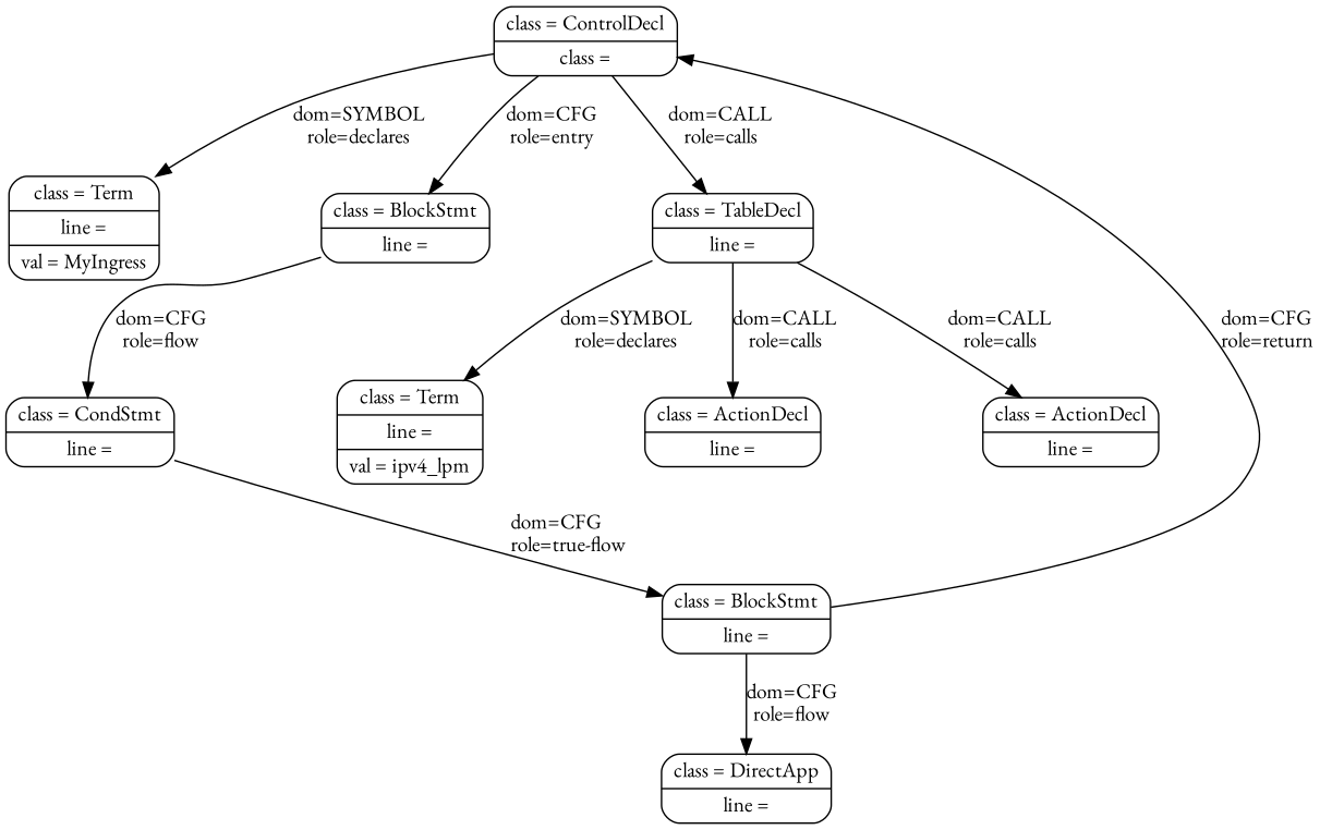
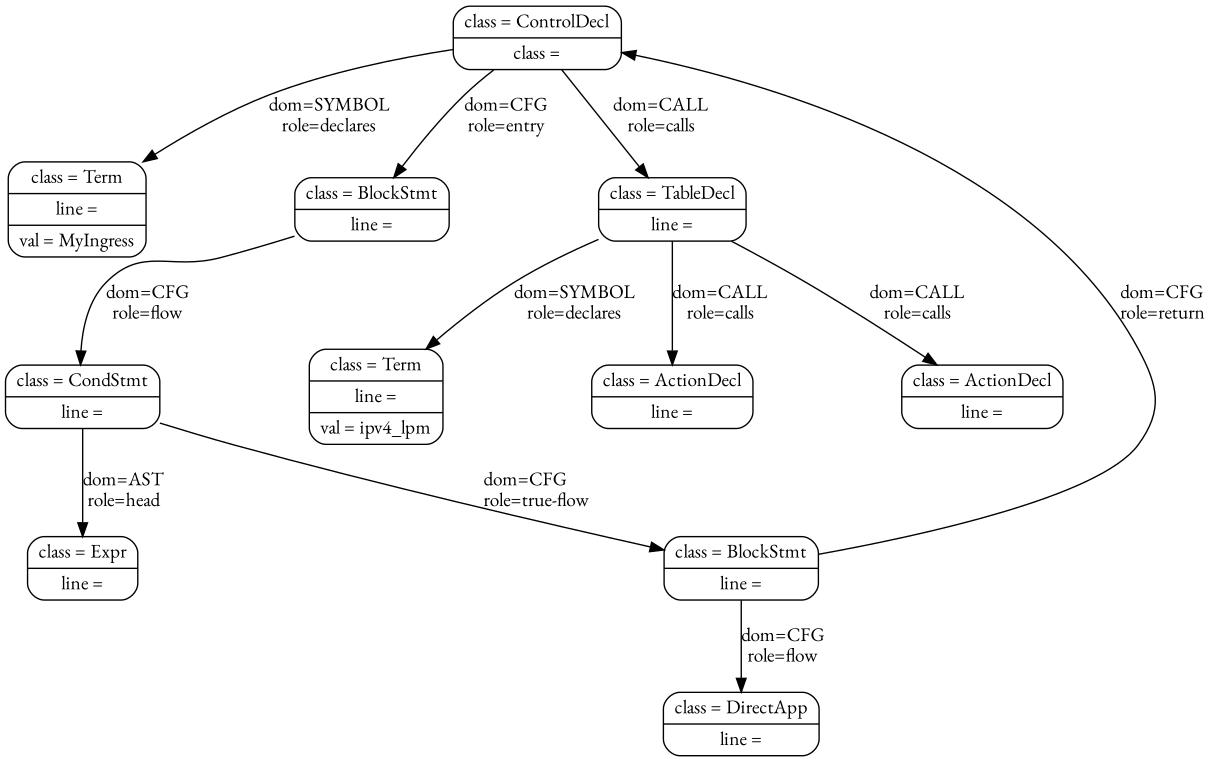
  digraph {
    fontname="EB Garamond"
    nodesep=1.5
    node [fontname="EB Garamond" shape=record style=rounded]
    edge [fontname="EB Garamond"]
    n1 [label="{ class = ControlDecl | class = }"]
    n2 [label="{ class = Term | line = | val = MyIngress}"]
    n3 [label="{ class = BlockStmt | line = }"]
    n4 [label="{ class = TableDecl | line = }"]
    n5 [label="{ class = CondStmt | line = }"]
    n6 [label="{ class = Term | line = | val = ipv4_lpm}"]
    n7 [label="{ class = ActionDecl | line = }"]
    n8 [label="{ class = ActionDecl | line = }"]
+   n9 [label="{ class = Expr | line = }"]
    n10 [label="{ class = BlockStmt | line = }"]
    n11 [label="{ class = DirectApp | line = }"]
    n1 -> n2 [label="dom=SYMBOL\lrole=declares"]
    n1 -> n3 [label="dom=CFG\lrole=entry"]
    n1 -> n4 [label="dom=CALL\lrole=calls"]
    n3 -> n5 [label="dom=CFG\lrole=flow"]
    n4 -> n6 [label="dom=SYMBOL\lrole=declares"]
    n4 -> n7 [label="dom=CALL\lrole=calls"]
    n4 -> n8 [label="dom=CALL\lrole=calls"]
+   n5 -> n9 [label="dom=AST\lrole=head"]
    n5 -> n10 [label="dom=CFG\lrole=true-flow"]
    n10 -> n1 [label="dom=CFG\lrole=return"]
    n10 -> n11 [label="dom=CFG\lrole=flow"]
  }
